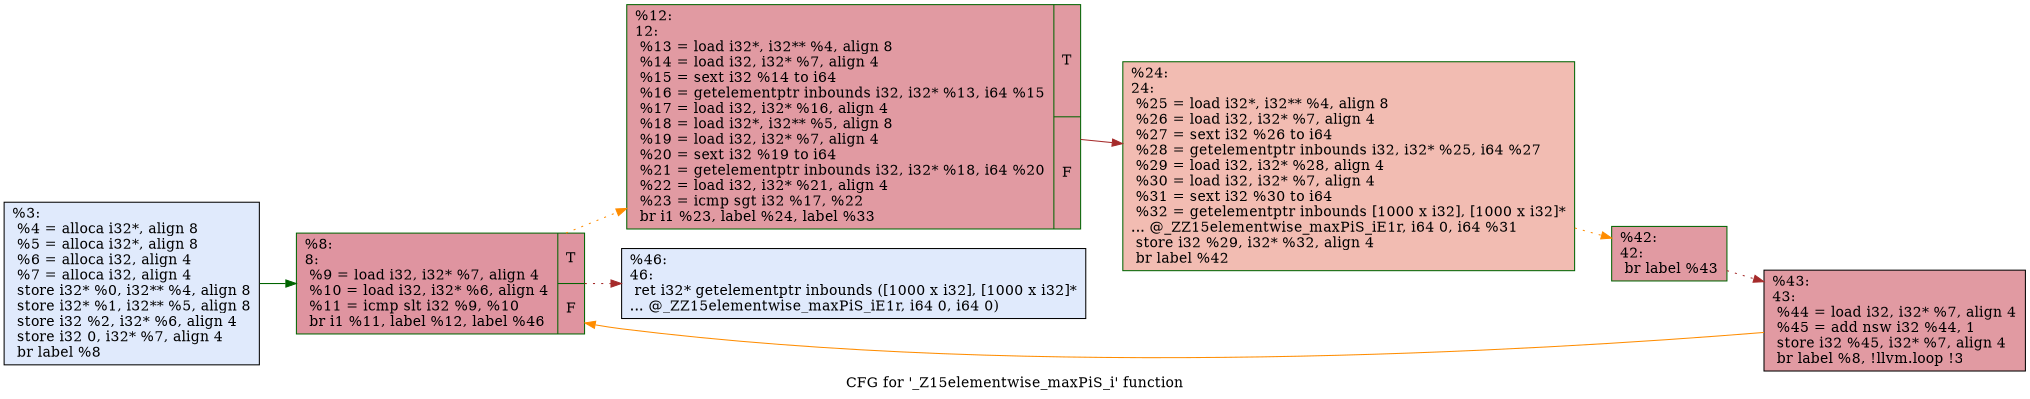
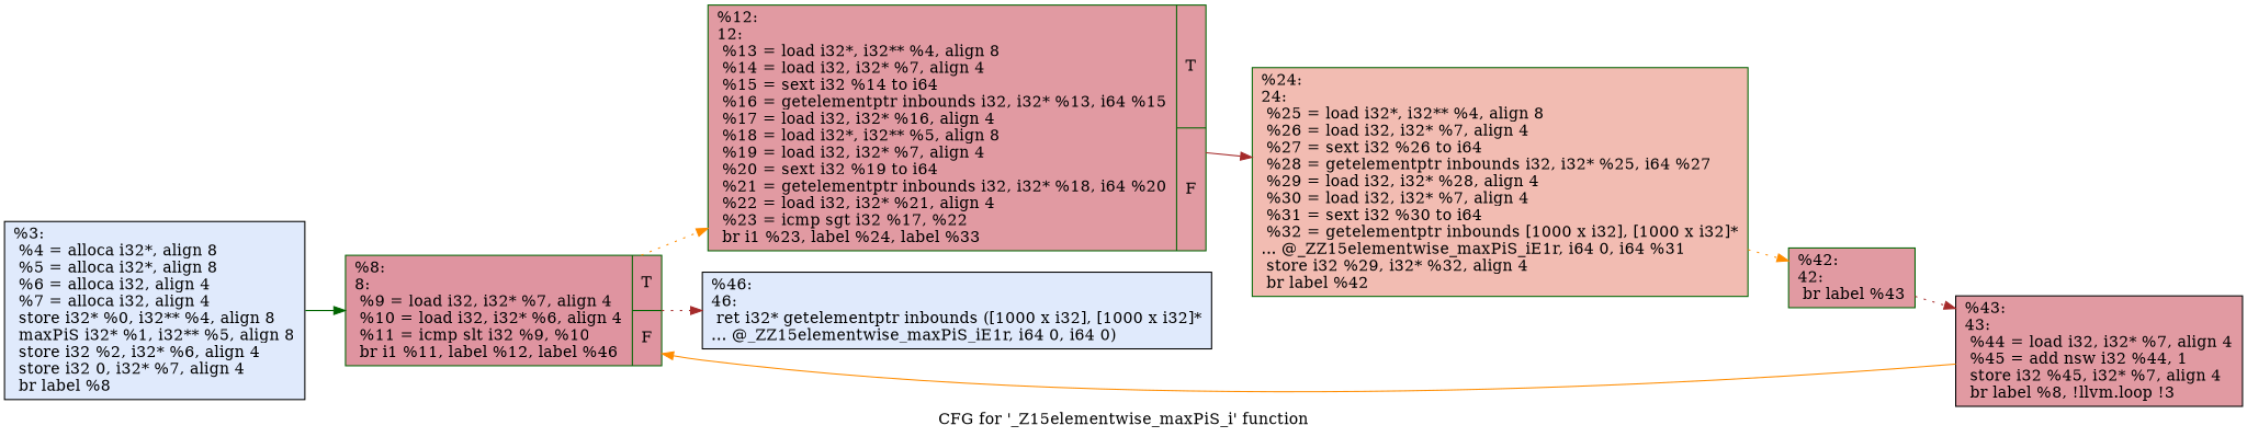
  digraph {
    label="CFG for '_Z15elementwise_maxPiS_i' function"
    rankdir=LR
    node [color=darkgreen fillcolor="#bb1b2c70" shape=record style=filled]
    edge [color=darkorange style=dotted]
-   n1 [color=black fillcolor="#b9d0f970" label="{%3:\l  %4 = alloca i32*, align 8\l  %5 = alloca i32*, align 8\l  %6 = alloca i32, align 4\l  %7 = alloca i32, align 4\l  store i32* %0, i32** %4, align 8\l  store i32* %1, i32** %5, align 8\l  store i32 %2, i32* %6, align 4\l  store i32 0, i32* %7, align 4\l  br label %8\l}"]
+   n1 [color=black fillcolor="#b9d0f970" label="{%3:\l  %4 = alloca i32*, align 8\l  %5 = alloca i32*, align 8\l  %6 = alloca i32, align 4\l  %7 = alloca i32, align 4\l  store i32* %0, i32** %4, align 8\l  maxPiS i32* %1, i32** %5, align 8\l  store i32 %2, i32* %6, align 4\l  store i32 0, i32* %7, align 4\l  br label %8\l}"]
    n2 [fillcolor="#b70d2870" label="{%8:\l8:                                                \l  %9 = load i32, i32* %7, align 4\l  %10 = load i32, i32* %6, align 4\l  %11 = icmp slt i32 %9, %10\l  br i1 %11, label %12, label %46\l|{<s0>T|<s1>F}}"]
    n3 [label="{%12:\l12:                                               \l  %13 = load i32*, i32** %4, align 8\l  %14 = load i32, i32* %7, align 4\l  %15 = sext i32 %14 to i64\l  %16 = getelementptr inbounds i32, i32* %13, i64 %15\l  %17 = load i32, i32* %16, align 4\l  %18 = load i32*, i32** %5, align 8\l  %19 = load i32, i32* %7, align 4\l  %20 = sext i32 %19 to i64\l  %21 = getelementptr inbounds i32, i32* %18, i64 %20\l  %22 = load i32, i32* %21, align 4\l  %23 = icmp sgt i32 %17, %22\l  br i1 %23, label %24, label %33\l|{<s0>T|<s1>F}}"]
    n4 [color=black fillcolor="#b9d0f970" label="{%46:\l46:                                               \l  ret i32* getelementptr inbounds ([1000 x i32], [1000 x i32]*\l... @_ZZ15elementwise_maxPiS_iE1r, i64 0, i64 0)\l}"]
    n5 [fillcolor="#e1675170" label="{%24:\l24:                                               \l  %25 = load i32*, i32** %4, align 8\l  %26 = load i32, i32* %7, align 4\l  %27 = sext i32 %26 to i64\l  %28 = getelementptr inbounds i32, i32* %25, i64 %27\l  %29 = load i32, i32* %28, align 4\l  %30 = load i32, i32* %7, align 4\l  %31 = sext i32 %30 to i64\l  %32 = getelementptr inbounds [1000 x i32], [1000 x i32]*\l... @_ZZ15elementwise_maxPiS_iE1r, i64 0, i64 %31\l  store i32 %29, i32* %32, align 4\l  br label %42\l}"]
    n6 [label="{%42:\l42:                                               \l  br label %43\l}"]
    n7 [color=black label="{%43:\l43:                                               \l  %44 = load i32, i32* %7, align 4\l  %45 = add nsw i32 %44, 1\l  store i32 %45, i32* %7, align 4\l  br label %8, !llvm.loop !3\l}"]
    n1 -> n2 [color=darkgreen style=solid]
    n2 -> n3
    n2 -> n4 [color=brown]
    n3 -> n5 [color=brown style=solid]
    n5 -> n6
    n6 -> n7 [color=brown]
    n7 -> n2 [style=solid]
  }
